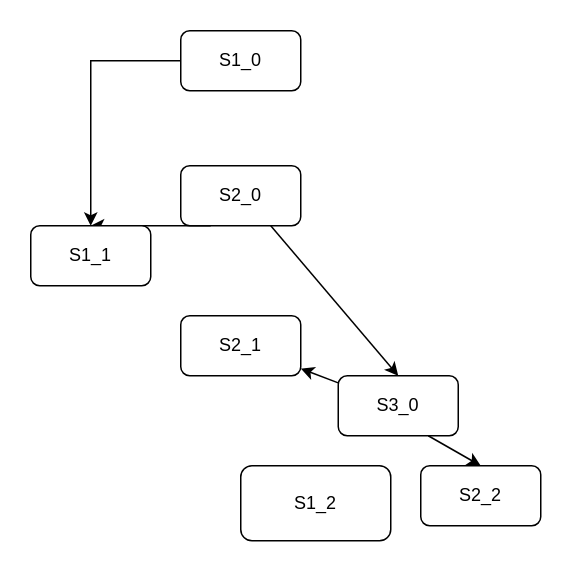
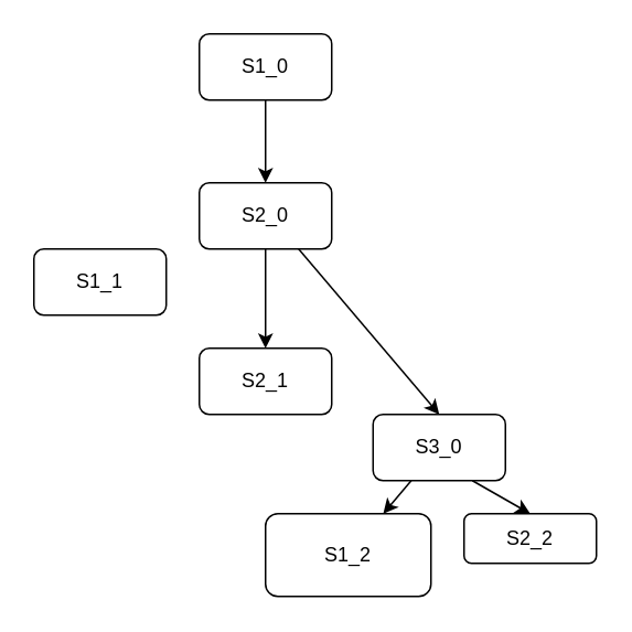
  <mxCell id="0" />
  <mxCell id="1" parent="0" />
- <mxCell id="2" value="" style="edgeStyle=orthogonalEdgeStyle;rounded=0;orthogonalLoop=1;jettySize=auto;html=1;" edge="1" parent="1" source="3" target="13"><mxGeometry relative="1" as="geometry" /></mxCell>
+ <mxCell id="2" value="" style="edgeStyle=orthogonalEdgeStyle;rounded=0;orthogonalLoop=1;jettySize=auto;html=1;" edge="1" parent="1" source="3" target="7"><mxGeometry relative="1" as="geometry" /></mxCell>
  <mxCell id="3" value="S1_0" style="rounded=1;whiteSpace=wrap;html=1;" vertex="1" parent="1"><mxGeometry x="120" y="20" width="80" height="40" as="geometry" /></mxCell>
- <mxCell id="5" style="rounded=0;orthogonalLoop=1;jettySize=auto;html=1;exitX=0.25;exitY=1;exitDx=0;exitDy=0;entryX=0.5;entryY=0;entryDx=0;entryDy=0;" edge="1" parent="1" source="7" target="13"><mxGeometry relative="1" as="geometry" /></mxCell>
+ <mxCell id="4" value="" style="edgeStyle=orthogonalEdgeStyle;rounded=0;orthogonalLoop=1;jettySize=auto;html=1;" edge="1" parent="1" source="7" target="8"><mxGeometry relative="1" as="geometry" /></mxCell>
  <mxCell id="6" style="rounded=0;orthogonalLoop=1;jettySize=auto;html=1;exitX=0.75;exitY=1;exitDx=0;exitDy=0;entryX=0.5;entryY=0;entryDx=0;entryDy=0;" edge="1" parent="1" source="7" target="11"><mxGeometry relative="1" as="geometry" /></mxCell>
  <mxCell id="7" value="S2_0" style="rounded=1;whiteSpace=wrap;html=1;" vertex="1" parent="1"><mxGeometry x="120" y="110" width="80" height="40" as="geometry" /></mxCell>
  <mxCell id="8" value="S2_1" style="rounded=1;whiteSpace=wrap;html=1;" vertex="1" parent="1"><mxGeometry x="120" y="210" width="80" height="40" as="geometry" /></mxCell>
- <mxCell id="9" value="" style="edgeStyle=none;rounded=0;orthogonalLoop=1;jettySize=auto;html=1;" edge="1" parent="1" source="11" target="8"><mxGeometry relative="1" as="geometry" /></mxCell>
+ <mxCell id="9" value="" style="edgeStyle=none;rounded=0;orthogonalLoop=1;jettySize=auto;html=1;" edge="1" parent="1" source="11" target="12"><mxGeometry relative="1" as="geometry" /></mxCell>
  <mxCell id="10" style="edgeStyle=none;rounded=0;orthogonalLoop=1;jettySize=auto;html=1;exitX=0.75;exitY=1;exitDx=0;exitDy=0;entryX=0.5;entryY=0;entryDx=0;entryDy=0;" edge="1" parent="1" source="11" target="14"><mxGeometry relative="1" as="geometry" /></mxCell>
  <mxCell id="11" value="S3_0" style="rounded=1;whiteSpace=wrap;html=1;" vertex="1" parent="1"><mxGeometry x="225" y="250" width="80" height="40" as="geometry" /></mxCell>
  <mxCell id="12" value="S1_2" style="rounded=1;whiteSpace=wrap;html=1;" vertex="1" parent="1"><mxGeometry x="160" y="310" width="100" height="50" as="geometry" /></mxCell>
  <mxCell id="13" value="S1_1" style="rounded=1;whiteSpace=wrap;html=1;" vertex="1" parent="1"><mxGeometry x="20" y="150" width="80" height="40" as="geometry" /></mxCell>
- <mxCell id="14" value="S2_2" style="rounded=1;whiteSpace=wrap;html=1;" vertex="1" parent="1"><mxGeometry x="280" y="310" width="80" height="40" as="geometry" /></mxCell>
+ <mxCell id="14" value="S2_2" style="rounded=1;whiteSpace=wrap;html=1;" vertex="1" parent="1"><mxGeometry x="280" y="310" width="80" height="30" as="geometry" /></mxCell>
